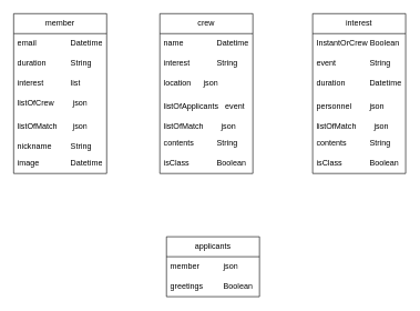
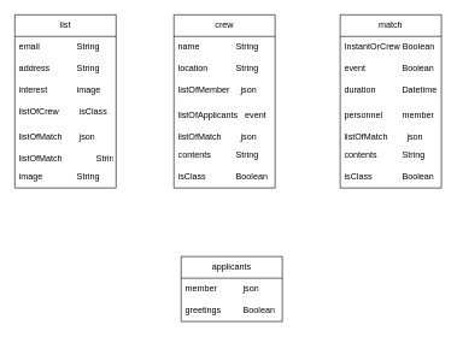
  <mxCell id="0" />
  <mxCell id="1" parent="0" />
- <mxCell id="2" value="member" style="swimlane;fontStyle=0;childLayout=stackLayout;horizontal=1;startSize=30;horizontalStack=0;resizeParent=1;resizeParentMax=0;resizeLast=0;collapsible=1;marginBottom=0;whiteSpace=wrap;html=1;" vertex="1" parent="1"><mxGeometry x="20" y="20" width="140" height="240" as="geometry" /></mxCell>
- <mxCell id="3" value="email&lt;span style=&quot;white-space: pre;&quot;&gt;&#09;&lt;/span&gt;&lt;span style=&quot;white-space: pre;&quot;&gt;&#09;&lt;/span&gt;Datetime" style="text;strokeColor=none;fillColor=none;align=left;verticalAlign=middle;spacingLeft=4;spacingRight=4;overflow=hidden;points=[[0,0.5],[1,0.5]];portConstraint=eastwest;rotatable=0;whiteSpace=wrap;html=1;" vertex="1" parent="2"><mxGeometry y="30" width="140" height="30" as="geometry" /></mxCell>
- <mxCell id="4" value="duration&lt;span style=&quot;white-space: pre;&quot;&gt;&#09;&lt;/span&gt;&lt;span style=&quot;white-space: pre;&quot;&gt;&#09;&lt;/span&gt;String" style="text;strokeColor=none;fillColor=none;align=left;verticalAlign=middle;spacingLeft=4;spacingRight=4;overflow=hidden;points=[[0,0.5],[1,0.5]];portConstraint=eastwest;rotatable=0;whiteSpace=wrap;html=1;" vertex="1" parent="2"><mxGeometry y="60" width="140" height="30" as="geometry" /></mxCell>
- <mxCell id="5" value="interest&lt;span style=&quot;white-space: pre;&quot;&gt;&#09;&lt;/span&gt;&lt;span style=&quot;white-space: pre;&quot;&gt;&#09;&lt;/span&gt;list" style="text;strokeColor=none;fillColor=none;align=left;verticalAlign=middle;spacingLeft=4;spacingRight=4;overflow=hidden;points=[[0,0.5],[1,0.5]];portConstraint=eastwest;rotatable=0;whiteSpace=wrap;html=1;" vertex="1" parent="2"><mxGeometry y="90" width="140" height="30" as="geometry" /></mxCell>
- <mxCell id="6" value="listOfCrew&lt;span style=&quot;white-space: pre;&quot;&gt;&#09;&lt;/span&gt;&amp;nbsp;json" style="text;strokeColor=none;fillColor=none;align=left;verticalAlign=middle;spacingLeft=4;spacingRight=4;overflow=hidden;points=[[0,0.5],[1,0.5]];portConstraint=eastwest;rotatable=0;whiteSpace=wrap;html=1;" vertex="1" parent="2"><mxGeometry y="120" width="140" height="30" as="geometry" /></mxCell>
+ <mxCell id="2" value="list" style="swimlane;fontStyle=0;childLayout=stackLayout;horizontal=1;startSize=30;horizontalStack=0;resizeParent=1;resizeParentMax=0;resizeLast=0;collapsible=1;marginBottom=0;whiteSpace=wrap;html=1;" vertex="1" parent="1"><mxGeometry x="20" y="20" width="140" height="240" as="geometry" /></mxCell>
+ <mxCell id="3" value="email&lt;span style=&quot;white-space: pre;&quot;&gt;&#09;&lt;/span&gt;&lt;span style=&quot;white-space: pre;&quot;&gt;&#09;&lt;/span&gt;String" style="text;strokeColor=none;fillColor=none;align=left;verticalAlign=middle;spacingLeft=4;spacingRight=4;overflow=hidden;points=[[0,0.5],[1,0.5]];portConstraint=eastwest;rotatable=0;whiteSpace=wrap;html=1;" vertex="1" parent="2"><mxGeometry y="30" width="140" height="30" as="geometry" /></mxCell>
+ <mxCell id="4" value="address&lt;span style=&quot;white-space: pre;&quot;&gt;&#09;&lt;/span&gt;&lt;span style=&quot;white-space: pre;&quot;&gt;&#09;&lt;/span&gt;String" style="text;strokeColor=none;fillColor=none;align=left;verticalAlign=middle;spacingLeft=4;spacingRight=4;overflow=hidden;points=[[0,0.5],[1,0.5]];portConstraint=eastwest;rotatable=0;whiteSpace=wrap;html=1;" vertex="1" parent="2"><mxGeometry y="60" width="140" height="30" as="geometry" /></mxCell>
+ <mxCell id="5" value="interest&lt;span style=&quot;white-space: pre;&quot;&gt;&#09;&lt;/span&gt;&lt;span style=&quot;white-space: pre;&quot;&gt;&#09;&lt;/span&gt;image" style="text;strokeColor=none;fillColor=none;align=left;verticalAlign=middle;spacingLeft=4;spacingRight=4;overflow=hidden;points=[[0,0.5],[1,0.5]];portConstraint=eastwest;rotatable=0;whiteSpace=wrap;html=1;" vertex="1" parent="2"><mxGeometry y="90" width="140" height="30" as="geometry" /></mxCell>
+ <mxCell id="6" value="listOfCrew&lt;span style=&quot;white-space: pre;&quot;&gt;&#09;&lt;/span&gt;&amp;nbsp;isClass" style="text;strokeColor=none;fillColor=none;align=left;verticalAlign=middle;spacingLeft=4;spacingRight=4;overflow=hidden;points=[[0,0.5],[1,0.5]];portConstraint=eastwest;rotatable=0;whiteSpace=wrap;html=1;" vertex="1" parent="2"><mxGeometry y="120" width="140" height="30" as="geometry" /></mxCell>
  <mxCell id="7" value="listOfMatch&amp;nbsp; &amp;nbsp; &amp;nbsp; &amp;nbsp;json" style="text;strokeColor=none;fillColor=none;align=left;verticalAlign=middle;spacingLeft=4;spacingRight=4;overflow=hidden;points=[[0,0.5],[1,0.5]];portConstraint=eastwest;rotatable=0;whiteSpace=wrap;html=1;" vertex="1" parent="2"><mxGeometry y="150" width="140" height="40" as="geometry" /></mxCell>
- <mxCell id="8" value="nickname&lt;span style=&quot;white-space: pre;&quot;&gt;&#09;&lt;/span&gt;&lt;span style=&quot;white-space: pre;&quot;&gt;&#09;&lt;/span&gt;String" style="text;strokeColor=none;fillColor=none;align=left;verticalAlign=middle;spacingLeft=4;spacingRight=4;overflow=hidden;points=[[0,0.5],[1,0.5]];portConstraint=eastwest;rotatable=0;whiteSpace=wrap;html=1;" vertex="1" parent="2"><mxGeometry y="190" width="140" height="20" as="geometry" /></mxCell>
- <mxCell id="9" value="image&lt;span style=&quot;white-space: pre;&quot;&gt;&#09;&lt;/span&gt;&lt;span style=&quot;white-space: pre;&quot;&gt;&#09;&lt;/span&gt;Datetime" style="text;strokeColor=none;fillColor=none;align=left;verticalAlign=middle;spacingLeft=4;spacingRight=4;overflow=hidden;points=[[0,0.5],[1,0.5]];portConstraint=eastwest;rotatable=0;whiteSpace=wrap;html=1;" vertex="1" parent="2"><mxGeometry y="210" width="140" height="30" as="geometry" /></mxCell>
+ <mxCell id="8" value="listOfMatch&lt;span style=&quot;white-space: pre;&quot;&gt;&#09;&lt;/span&gt;&lt;span style=&quot;white-space: pre;&quot;&gt;&#09;&lt;/span&gt;String" style="text;strokeColor=none;fillColor=none;align=left;verticalAlign=middle;spacingLeft=4;spacingRight=4;overflow=hidden;points=[[0,0.5],[1,0.5]];portConstraint=eastwest;rotatable=0;whiteSpace=wrap;html=1;" vertex="1" parent="2"><mxGeometry y="190" width="140" height="20" as="geometry" /></mxCell>
+ <mxCell id="9" value="image&lt;span style=&quot;white-space: pre;&quot;&gt;&#09;&lt;/span&gt;&lt;span style=&quot;white-space: pre;&quot;&gt;&#09;&lt;/span&gt;String" style="text;strokeColor=none;fillColor=none;align=left;verticalAlign=middle;spacingLeft=4;spacingRight=4;overflow=hidden;points=[[0,0.5],[1,0.5]];portConstraint=eastwest;rotatable=0;whiteSpace=wrap;html=1;" vertex="1" parent="2"><mxGeometry y="210" width="140" height="30" as="geometry" /></mxCell>
  <mxCell id="10" value="applicants" style="swimlane;fontStyle=0;childLayout=stackLayout;horizontal=1;startSize=30;horizontalStack=0;resizeParent=1;resizeParentMax=0;resizeLast=0;collapsible=1;marginBottom=0;whiteSpace=wrap;html=1;" vertex="1" parent="1"><mxGeometry x="250" y="355" width="140" height="90" as="geometry" /></mxCell>
  <mxCell id="11" value="member&lt;span style=&quot;white-space: pre;&quot;&gt;&#09;&lt;/span&gt;&lt;span style=&quot;white-space: pre;&quot;&gt;&#09;&lt;/span&gt;json" style="text;strokeColor=none;fillColor=none;align=left;verticalAlign=middle;spacingLeft=4;spacingRight=4;overflow=hidden;points=[[0,0.5],[1,0.5]];portConstraint=eastwest;rotatable=0;whiteSpace=wrap;html=1;" vertex="1" parent="10"><mxGeometry y="30" width="140" height="30" as="geometry" /></mxCell>
  <mxCell id="12" value="greetings&lt;span style=&quot;white-space: pre;&quot;&gt;&#09;&lt;/span&gt;&lt;span style=&quot;white-space: pre;&quot;&gt;&#09;&lt;/span&gt;Boolean" style="text;strokeColor=none;fillColor=none;align=left;verticalAlign=middle;spacingLeft=4;spacingRight=4;overflow=hidden;points=[[0,0.5],[1,0.5]];portConstraint=eastwest;rotatable=0;whiteSpace=wrap;html=1;" vertex="1" parent="10"><mxGeometry y="60" width="140" height="30" as="geometry" /></mxCell>
  <mxCell id="13" value="crew" style="swimlane;fontStyle=0;childLayout=stackLayout;horizontal=1;startSize=30;horizontalStack=0;resizeParent=1;resizeParentMax=0;resizeLast=0;collapsible=1;marginBottom=0;whiteSpace=wrap;html=1;" vertex="1" parent="1"><mxGeometry x="240" y="20" width="140" height="240" as="geometry" /></mxCell>
- <mxCell id="14" value="name&lt;span style=&quot;white-space: pre;&quot;&gt;&#09;&lt;/span&gt;&lt;span style=&quot;white-space: pre;&quot;&gt;&#09;&lt;/span&gt;Datetime" style="text;strokeColor=none;fillColor=none;align=left;verticalAlign=middle;spacingLeft=4;spacingRight=4;overflow=hidden;points=[[0,0.5],[1,0.5]];portConstraint=eastwest;rotatable=0;whiteSpace=wrap;html=1;" vertex="1" parent="13"><mxGeometry y="30" width="140" height="30" as="geometry" /></mxCell>
- <mxCell id="15" value="interest&lt;span style=&quot;white-space: pre;&quot;&gt;&#09;&lt;/span&gt;&lt;span style=&quot;white-space: pre;&quot;&gt;&#09;&lt;/span&gt;String" style="text;strokeColor=none;fillColor=none;align=left;verticalAlign=middle;spacingLeft=4;spacingRight=4;overflow=hidden;points=[[0,0.5],[1,0.5]];portConstraint=eastwest;rotatable=0;whiteSpace=wrap;html=1;" vertex="1" parent="13"><mxGeometry y="60" width="140" height="30" as="geometry" /></mxCell>
- <mxCell id="16" value="location&lt;span style=&quot;white-space: pre;&quot;&gt;&#09;&lt;/span&gt;&amp;nbsp; json" style="text;strokeColor=none;fillColor=none;align=left;verticalAlign=middle;spacingLeft=4;spacingRight=4;overflow=hidden;points=[[0,0.5],[1,0.5]];portConstraint=eastwest;rotatable=0;whiteSpace=wrap;html=1;" vertex="1" parent="13"><mxGeometry y="90" width="140" height="30" as="geometry" /></mxCell>
+ <mxCell id="14" value="name&lt;span style=&quot;white-space: pre;&quot;&gt;&#09;&lt;/span&gt;&lt;span style=&quot;white-space: pre;&quot;&gt;&#09;&lt;/span&gt;String" style="text;strokeColor=none;fillColor=none;align=left;verticalAlign=middle;spacingLeft=4;spacingRight=4;overflow=hidden;points=[[0,0.5],[1,0.5]];portConstraint=eastwest;rotatable=0;whiteSpace=wrap;html=1;" vertex="1" parent="13"><mxGeometry y="30" width="140" height="30" as="geometry" /></mxCell>
+ <mxCell id="15" value="location&lt;span style=&quot;white-space: pre;&quot;&gt;&#09;&lt;/span&gt;&lt;span style=&quot;white-space: pre;&quot;&gt;&#09;&lt;/span&gt;String" style="text;strokeColor=none;fillColor=none;align=left;verticalAlign=middle;spacingLeft=4;spacingRight=4;overflow=hidden;points=[[0,0.5],[1,0.5]];portConstraint=eastwest;rotatable=0;whiteSpace=wrap;html=1;" vertex="1" parent="13"><mxGeometry y="60" width="140" height="30" as="geometry" /></mxCell>
+ <mxCell id="16" value="listOfMember&lt;span style=&quot;white-space: pre;&quot;&gt;&#09;&lt;/span&gt;&amp;nbsp; json" style="text;strokeColor=none;fillColor=none;align=left;verticalAlign=middle;spacingLeft=4;spacingRight=4;overflow=hidden;points=[[0,0.5],[1,0.5]];portConstraint=eastwest;rotatable=0;whiteSpace=wrap;html=1;" vertex="1" parent="13"><mxGeometry y="90" width="140" height="30" as="geometry" /></mxCell>
  <mxCell id="17" value="listOfApplicants&amp;nbsp; &amp;nbsp;event" style="text;strokeColor=none;fillColor=none;align=left;verticalAlign=middle;spacingLeft=4;spacingRight=4;overflow=hidden;points=[[0,0.5],[1,0.5]];portConstraint=eastwest;rotatable=0;whiteSpace=wrap;html=1;" vertex="1" parent="13"><mxGeometry y="120" width="140" height="40" as="geometry" /></mxCell>
  <mxCell id="18" value="listOfMatch&lt;span style=&quot;white-space: pre;&quot;&gt;&#09;&lt;/span&gt;&amp;nbsp; json" style="text;strokeColor=none;fillColor=none;align=left;verticalAlign=middle;spacingLeft=4;spacingRight=4;overflow=hidden;points=[[0,0.5],[1,0.5]];portConstraint=eastwest;rotatable=0;whiteSpace=wrap;html=1;" vertex="1" parent="13"><mxGeometry y="160" width="140" height="20" as="geometry" /></mxCell>
  <mxCell id="19" value="contents&lt;span style=&quot;white-space: pre;&quot;&gt;&#09;&lt;/span&gt;&lt;span style=&quot;white-space: pre;&quot;&gt;&#09;&lt;/span&gt;String" style="text;strokeColor=none;fillColor=none;align=left;verticalAlign=middle;spacingLeft=4;spacingRight=4;overflow=hidden;points=[[0,0.5],[1,0.5]];portConstraint=eastwest;rotatable=0;whiteSpace=wrap;html=1;" vertex="1" parent="13"><mxGeometry y="180" width="140" height="30" as="geometry" /></mxCell>
  <mxCell id="20" value="isClass&lt;span style=&quot;white-space: pre;&quot;&gt;&#09;&lt;/span&gt;&lt;span style=&quot;white-space: pre;&quot;&gt;&#09;&lt;/span&gt;Boolean" style="text;strokeColor=none;fillColor=none;align=left;verticalAlign=middle;spacingLeft=4;spacingRight=4;overflow=hidden;points=[[0,0.5],[1,0.5]];portConstraint=eastwest;rotatable=0;whiteSpace=wrap;html=1;" vertex="1" parent="13"><mxGeometry y="210" width="140" height="30" as="geometry" /></mxCell>
- <mxCell id="21" value="interest" style="swimlane;fontStyle=0;childLayout=stackLayout;horizontal=1;startSize=30;horizontalStack=0;resizeParent=1;resizeParentMax=0;resizeLast=0;collapsible=1;marginBottom=0;whiteSpace=wrap;html=1;" vertex="1" parent="1"><mxGeometry x="470" y="20" width="140" height="240" as="geometry" /></mxCell>
+ <mxCell id="21" value="match" style="swimlane;fontStyle=0;childLayout=stackLayout;horizontal=1;startSize=30;horizontalStack=0;resizeParent=1;resizeParentMax=0;resizeLast=0;collapsible=1;marginBottom=0;whiteSpace=wrap;html=1;" vertex="1" parent="1"><mxGeometry x="470" y="20" width="140" height="240" as="geometry" /></mxCell>
  <mxCell id="22" value="InstantOrCrew Boolean" style="text;strokeColor=none;fillColor=none;align=left;verticalAlign=middle;spacingLeft=4;spacingRight=4;overflow=hidden;points=[[0,0.5],[1,0.5]];portConstraint=eastwest;rotatable=0;whiteSpace=wrap;html=1;" vertex="1" parent="21"><mxGeometry y="30" width="140" height="30" as="geometry" /></mxCell>
- <mxCell id="23" value="event&lt;span style=&quot;white-space: pre;&quot;&gt;&#09;&lt;/span&gt;&lt;span style=&quot;white-space: pre;&quot;&gt;&#09;&lt;/span&gt;String" style="text;strokeColor=none;fillColor=none;align=left;verticalAlign=middle;spacingLeft=4;spacingRight=4;overflow=hidden;points=[[0,0.5],[1,0.5]];portConstraint=eastwest;rotatable=0;whiteSpace=wrap;html=1;" vertex="1" parent="21"><mxGeometry y="60" width="140" height="30" as="geometry" /></mxCell>
+ <mxCell id="23" value="event&lt;span style=&quot;white-space: pre;&quot;&gt;&#09;&lt;/span&gt;&lt;span style=&quot;white-space: pre;&quot;&gt;&#09;&lt;/span&gt;Boolean" style="text;strokeColor=none;fillColor=none;align=left;verticalAlign=middle;spacingLeft=4;spacingRight=4;overflow=hidden;points=[[0,0.5],[1,0.5]];portConstraint=eastwest;rotatable=0;whiteSpace=wrap;html=1;" vertex="1" parent="21"><mxGeometry y="60" width="140" height="30" as="geometry" /></mxCell>
  <mxCell id="24" value="duration&lt;span style=&quot;white-space: pre;&quot;&gt;&#09;&lt;/span&gt;&amp;nbsp; &amp;nbsp; &amp;nbsp; &amp;nbsp; Datetime" style="text;strokeColor=none;fillColor=none;align=left;verticalAlign=middle;spacingLeft=4;spacingRight=4;overflow=hidden;points=[[0,0.5],[1,0.5]];portConstraint=eastwest;rotatable=0;whiteSpace=wrap;html=1;" vertex="1" parent="21"><mxGeometry y="90" width="140" height="30" as="geometry" /></mxCell>
- <mxCell id="25" value="personnel&amp;nbsp; &amp;nbsp;&lt;span style=&quot;white-space: pre;&quot;&gt;&#09;&lt;/span&gt;json" style="text;strokeColor=none;fillColor=none;align=left;verticalAlign=middle;spacingLeft=4;spacingRight=4;overflow=hidden;points=[[0,0.5],[1,0.5]];portConstraint=eastwest;rotatable=0;whiteSpace=wrap;html=1;" vertex="1" parent="21"><mxGeometry y="120" width="140" height="40" as="geometry" /></mxCell>
+ <mxCell id="25" value="personnel&amp;nbsp; &amp;nbsp;&lt;span style=&quot;white-space: pre;&quot;&gt;&#09;&lt;/span&gt;member" style="text;strokeColor=none;fillColor=none;align=left;verticalAlign=middle;spacingLeft=4;spacingRight=4;overflow=hidden;points=[[0,0.5],[1,0.5]];portConstraint=eastwest;rotatable=0;whiteSpace=wrap;html=1;" vertex="1" parent="21"><mxGeometry y="120" width="140" height="40" as="geometry" /></mxCell>
  <mxCell id="26" value="listOfMatch&lt;span style=&quot;white-space: pre;&quot;&gt;&#09;&lt;/span&gt;&amp;nbsp; json" style="text;strokeColor=none;fillColor=none;align=left;verticalAlign=middle;spacingLeft=4;spacingRight=4;overflow=hidden;points=[[0,0.5],[1,0.5]];portConstraint=eastwest;rotatable=0;whiteSpace=wrap;html=1;" vertex="1" parent="21"><mxGeometry y="160" width="140" height="20" as="geometry" /></mxCell>
  <mxCell id="27" value="contents&lt;span style=&quot;white-space: pre;&quot;&gt;&#09;&lt;/span&gt;&lt;span style=&quot;white-space: pre;&quot;&gt;&#09;&lt;/span&gt;String" style="text;strokeColor=none;fillColor=none;align=left;verticalAlign=middle;spacingLeft=4;spacingRight=4;overflow=hidden;points=[[0,0.5],[1,0.5]];portConstraint=eastwest;rotatable=0;whiteSpace=wrap;html=1;" vertex="1" parent="21"><mxGeometry y="180" width="140" height="30" as="geometry" /></mxCell>
  <mxCell id="28" value="isClass&lt;span style=&quot;white-space: pre;&quot;&gt;&#09;&lt;/span&gt;&lt;span style=&quot;white-space: pre;&quot;&gt;&#09;&lt;/span&gt;Boolean" style="text;strokeColor=none;fillColor=none;align=left;verticalAlign=middle;spacingLeft=4;spacingRight=4;overflow=hidden;points=[[0,0.5],[1,0.5]];portConstraint=eastwest;rotatable=0;whiteSpace=wrap;html=1;" vertex="1" parent="21"><mxGeometry y="210" width="140" height="30" as="geometry" /></mxCell>
